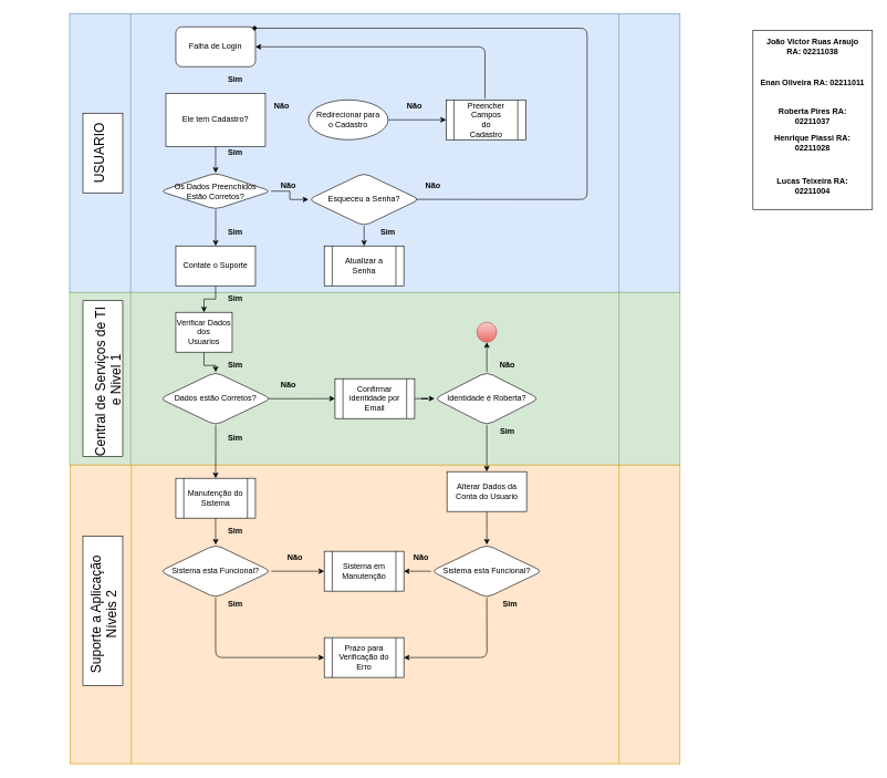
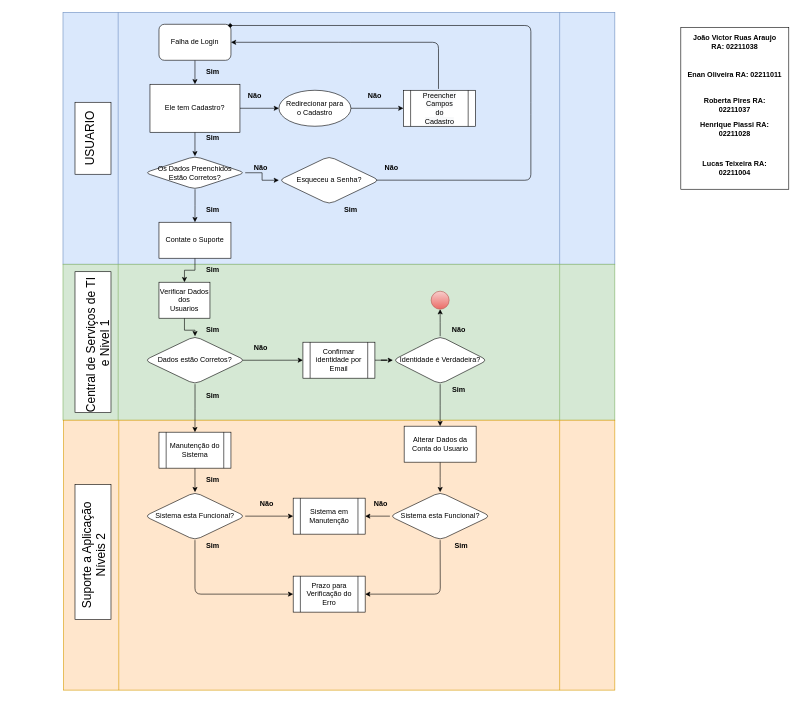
  <mxCell id="0" />
  <mxCell id="1" parent="0" />
  <mxCell id="2" value="" style="rounded=0;whiteSpace=wrap;html=1;" vertex="1" parent="1"><mxGeometry x="1134" y="45" width="180" height="270" as="geometry" /></mxCell>
  <mxCell id="3" value="" style="shape=process;whiteSpace=wrap;html=1;backgroundOutline=1;fillColor=#dae8fc;strokeColor=#6c8ebf;" parent="1" vertex="1"><mxGeometry width="920" height="420" as="geometry" x="104" y="20" /></mxCell>
  <mxCell id="4" value="" style="shape=process;whiteSpace=wrap;html=1;backgroundOutline=1;fillColor=#d5e8d4;strokeColor=#82b366;" parent="1" vertex="1"><mxGeometry y="440" width="920" height="260" as="geometry" x="104" /></mxCell>
  <mxCell id="5" value="" style="shape=process;whiteSpace=wrap;html=1;backgroundOutline=1;fillColor=#ffe6cc;strokeColor=#d79b00;" parent="1" vertex="1"><mxGeometry x="105" y="700" width="919" height="450" as="geometry" /></mxCell>
  <mxCell id="6" value="" style="rounded=0;whiteSpace=wrap;html=1;rotation=-90;" parent="1" vertex="1"><mxGeometry x="94" y="200" width="120" height="60" as="geometry" /></mxCell>
  <mxCell id="7" value="&lt;font style=&quot;font-size: 20px&quot;&gt;USUARIO&lt;/font&gt;" style="text;html=1;strokeColor=none;fillColor=none;align=center;verticalAlign=middle;whiteSpace=wrap;rounded=0;rotation=-90;" parent="1" vertex="1"><mxGeometry x="49" y="220" width="200" height="20" as="geometry" /></mxCell>
  <mxCell id="8" value="" style="rounded=0;whiteSpace=wrap;html=1;rotation=-90;" parent="1" vertex="1"><mxGeometry x="36.5" y="540" width="235" height="60" as="geometry" /></mxCell>
  <mxCell id="9" value="&lt;font style=&quot;font-size: 20px&quot;&gt;Central de Serviços de TI&lt;br&gt;&amp;nbsp;e Nivel 1&lt;br&gt;&lt;/font&gt;" style="text;html=1;strokeColor=none;fillColor=none;align=center;verticalAlign=middle;whiteSpace=wrap;rounded=0;rotation=-90;" parent="1" vertex="1"><mxGeometry x="41.5" y="550" width="240" height="50" as="geometry" /></mxCell>
  <mxCell id="10" value="" style="rounded=0;whiteSpace=wrap;html=1;rotation=-90;" parent="1" vertex="1"><mxGeometry x="41.5" y="890" width="225" height="60" as="geometry" /></mxCell>
  <mxCell id="11" value="&lt;font style=&quot;font-size: 20px&quot;&gt;Suporte a Aplicação&lt;br&gt;Níveis 2&lt;br&gt;&lt;/font&gt;" style="text;html=1;strokeColor=none;fillColor=none;align=center;verticalAlign=middle;whiteSpace=wrap;rounded=0;rotation=-90;" parent="1" vertex="1"><mxGeometry x="20" y="900" width="270" height="50" as="geometry" /></mxCell>
+ <mxCell id="12" value="" style="edgeStyle=orthogonalEdgeStyle;rounded=0;orthogonalLoop=1;jettySize=auto;html=1;" parent="1" source="13" target="16" edge="1"><mxGeometry relative="1" as="geometry" /></mxCell>
  <mxCell id="13" value="Falha de Login" style="rounded=1;whiteSpace=wrap;html=1;" parent="1" vertex="1"><mxGeometry x="264" y="40" width="120" height="60" as="geometry" /></mxCell>
+ <mxCell id="14" style="edgeStyle=orthogonalEdgeStyle;rounded=0;orthogonalLoop=1;jettySize=auto;html=1;" parent="1" source="16" target="18" edge="1"><mxGeometry relative="1" as="geometry" /></mxCell>
  <mxCell id="15" style="edgeStyle=orthogonalEdgeStyle;rounded=0;orthogonalLoop=1;jettySize=auto;html=1;entryX=0.5;entryY=0;entryDx=0;entryDy=0;" parent="1" source="16" target="23" edge="1"><mxGeometry relative="1" as="geometry"><mxPoint x="324" y="270" as="targetPoint" /></mxGeometry></mxCell>
  <mxCell id="16" value="Ele tem Cadastro?" style="whiteSpace=wrap;html=1;rounded=0;" parent="1" vertex="1"><mxGeometry x="249" y="140" width="150" height="80" as="geometry" /></mxCell>
  <mxCell id="17" value="" style="edgeStyle=orthogonalEdgeStyle;rounded=0;orthogonalLoop=1;jettySize=auto;html=1;entryX=0;entryY=0.5;entryDx=0;entryDy=0;" parent="1" source="18" target="33" edge="1"><mxGeometry relative="1" as="geometry"><mxPoint x="664" y="180" as="targetPoint" /></mxGeometry></mxCell>
  <mxCell id="18" value="Redirecionar para&lt;br&gt;o Cadastro" style="ellipse;whiteSpace=wrap;html=1;" parent="1" vertex="1"><mxGeometry x="464" y="150" width="120" height="60" as="geometry" /></mxCell>
  <mxCell id="19" value="&lt;b&gt;Não&lt;/b&gt;" style="text;html=1;strokeColor=none;fillColor=none;align=center;verticalAlign=middle;whiteSpace=wrap;rounded=0;" parent="1" vertex="1"><mxGeometry x="404" y="150" width="40" height="20" as="geometry" /></mxCell>
  <mxCell id="20" value="" style="endArrow=classic;html=1;entryX=1;entryY=0.5;entryDx=0;entryDy=0;exitX=0.55;exitY=-0.038;exitDx=0;exitDy=0;exitPerimeter=0;" parent="1" target="13" edge="1"><mxGeometry width="50" height="50" relative="1" as="geometry"><mxPoint x="730" y="147.72" as="sourcePoint" /><mxPoint x="784" y="80" as="targetPoint" /><Array as="points"><mxPoint x="730" y="70" /><mxPoint x="574" y="70" /></Array></mxGeometry></mxCell>
  <mxCell id="21" style="edgeStyle=orthogonalEdgeStyle;rounded=0;orthogonalLoop=1;jettySize=auto;html=1;" parent="1" source="23" target="25" edge="1"><mxGeometry relative="1" as="geometry" /></mxCell>
  <mxCell id="22" style="edgeStyle=orthogonalEdgeStyle;rounded=0;orthogonalLoop=1;jettySize=auto;html=1;" parent="1" source="23" target="32" edge="1"><mxGeometry relative="1" as="geometry" /></mxCell>
  <mxCell id="23" value="Os Dados Preenchidos&lt;br&gt;Estão Corretos?" style="rhombus;whiteSpace=wrap;html=1;rounded=1;" parent="1" vertex="1"><mxGeometry x="240.25" y="260" width="167.5" height="55" as="geometry" /></mxCell>
- <mxCell id="24" style="edgeStyle=orthogonalEdgeStyle;rounded=0;orthogonalLoop=1;jettySize=auto;html=1;entryX=0.5;entryY=0;entryDx=0;entryDy=0;" parent="1" source="25" target="34" edge="1"><mxGeometry relative="1" as="geometry"><mxPoint x="547.75" y="370" as="targetPoint" /></mxGeometry></mxCell>
  <mxCell id="25" value="Esqueceu a Senha?" style="rhombus;whiteSpace=wrap;html=1;rounded=1;" parent="1" vertex="1"><mxGeometry x="464" y="260" width="167.5" height="80" as="geometry" /></mxCell>
  <mxCell id="26" value="" style="endArrow=diamond;html=1;exitX=0.97;exitY=0.498;exitDx=0;exitDy=0;exitPerimeter=0;entryX=0.955;entryY=0.033;entryDx=0;entryDy=0;entryPerimeter=0;" parent="1" source="25" target="13" edge="1"><mxGeometry width="50" height="50" relative="1" as="geometry"><mxPoint x="654" y="330" as="sourcePoint" /><mxPoint x="704" y="280" as="targetPoint" /><Array as="points"><mxPoint x="884" y="300" /><mxPoint x="884" y="180" /><mxPoint x="884" y="42" /></Array></mxGeometry></mxCell>
  <mxCell id="27" value="&lt;b&gt;Não&lt;/b&gt;" style="text;html=1;strokeColor=none;fillColor=none;align=center;verticalAlign=middle;whiteSpace=wrap;rounded=0;shadow=0;" parent="1" vertex="1"><mxGeometry x="604" y="150" width="40" height="20" as="geometry" /></mxCell>
  <mxCell id="28" value="&lt;b&gt;Não&lt;/b&gt;" style="text;html=1;strokeColor=none;fillColor=none;align=center;verticalAlign=middle;whiteSpace=wrap;rounded=0;" parent="1" vertex="1"><mxGeometry x="414" y="270" width="40" height="20" as="geometry" /></mxCell>
  <mxCell id="29" value="&lt;b&gt;Não&lt;/b&gt;" style="text;html=1;strokeColor=none;fillColor=none;align=center;verticalAlign=middle;whiteSpace=wrap;rounded=0;" parent="1" vertex="1"><mxGeometry x="631.5" y="270" width="40" height="20" as="geometry" /></mxCell>
  <mxCell id="30" value="&lt;b&gt;Sim&lt;/b&gt;" style="text;html=1;strokeColor=none;fillColor=none;align=center;verticalAlign=middle;whiteSpace=wrap;rounded=0;" parent="1" vertex="1"><mxGeometry x="564" y="340" width="40" height="20" as="geometry" /></mxCell>
  <mxCell id="31" style="edgeStyle=orthogonalEdgeStyle;rounded=0;orthogonalLoop=1;jettySize=auto;html=1;entryX=0.5;entryY=0;entryDx=0;entryDy=0;" parent="1" source="32" target="36" edge="1"><mxGeometry relative="1" as="geometry"><mxPoint x="330.25" y="480" as="targetPoint" /></mxGeometry></mxCell>
  <mxCell id="32" value="Contate o Suporte" style="rounded=0;whiteSpace=wrap;html=1;shadow=0;" parent="1" vertex="1"><mxGeometry x="264" y="370" width="120" height="60" as="geometry" /></mxCell>
  <mxCell id="33" value="&#10;&#10;&lt;span style=&quot;color: rgb(0, 0, 0); font-family: helvetica; font-size: 12px; font-style: normal; font-weight: 400; letter-spacing: normal; text-align: center; text-indent: 0px; text-transform: none; word-spacing: 0px; background-color: rgb(248, 249, 250); display: inline; float: none;&quot;&gt;Preencher Campos&lt;/span&gt;&lt;br style=&quot;color: rgb(0, 0, 0); font-family: helvetica; font-size: 12px; font-style: normal; font-weight: 400; letter-spacing: normal; text-align: center; text-indent: 0px; text-transform: none; word-spacing: 0px; background-color: rgb(248, 249, 250);&quot;&gt;&lt;span style=&quot;color: rgb(0, 0, 0); font-family: helvetica; font-size: 12px; font-style: normal; font-weight: 400; letter-spacing: normal; text-align: center; text-indent: 0px; text-transform: none; word-spacing: 0px; background-color: rgb(248, 249, 250); display: inline; float: none;&quot;&gt;do&lt;/span&gt;&lt;br style=&quot;color: rgb(0, 0, 0); font-family: helvetica; font-size: 12px; font-style: normal; font-weight: 400; letter-spacing: normal; text-align: center; text-indent: 0px; text-transform: none; word-spacing: 0px; background-color: rgb(248, 249, 250);&quot;&gt;&lt;span style=&quot;color: rgb(0, 0, 0); font-family: helvetica; font-size: 12px; font-style: normal; font-weight: 400; letter-spacing: normal; text-align: center; text-indent: 0px; text-transform: none; word-spacing: 0px; background-color: rgb(248, 249, 250); display: inline; float: none;&quot;&gt;Cadastro&lt;/span&gt;&#10;&#10;" style="shape=process;whiteSpace=wrap;html=1;backgroundOutline=1;shadow=0;" parent="1" vertex="1"><mxGeometry x="671.5" y="150" width="120" height="60" as="geometry" /></mxCell>
- <mxCell id="34" value="Atualizar a Senha" style="shape=process;whiteSpace=wrap;html=1;backgroundOutline=1;shadow=0;" parent="1" vertex="1"><mxGeometry x="487.75" y="370" width="120" height="60" as="geometry" /></mxCell>
  <mxCell id="35" style="edgeStyle=orthogonalEdgeStyle;rounded=0;orthogonalLoop=1;jettySize=auto;html=1;" parent="1" source="36" target="38" edge="1"><mxGeometry relative="1" as="geometry" /></mxCell>
  <mxCell id="36" value="Verificar Dados dos&lt;br&gt;Usuarios" style="rounded=0;whiteSpace=wrap;html=1;shadow=0;" parent="1" vertex="1"><mxGeometry x="264" y="470" width="85" height="60" as="geometry" /></mxCell>
  <mxCell id="37" style="edgeStyle=orthogonalEdgeStyle;rounded=0;orthogonalLoop=1;jettySize=auto;html=1;" parent="1" source="38" target="58" edge="1"><mxGeometry relative="1" as="geometry" /></mxCell>
  <mxCell id="38" value="Dados estão Corretos?" style="rhombus;whiteSpace=wrap;html=1;rounded=1;" parent="1" vertex="1"><mxGeometry x="240.25" y="560" width="167.5" height="80" as="geometry" /></mxCell>
  <mxCell id="39" value="&lt;b&gt;Não&lt;/b&gt;" style="text;html=1;strokeColor=none;fillColor=none;align=center;verticalAlign=middle;whiteSpace=wrap;rounded=0;" parent="1" vertex="1"><mxGeometry x="414" y="570" width="40" height="20" as="geometry" /></mxCell>
  <mxCell id="40" value="&lt;b&gt;Sim&lt;/b&gt;" style="text;html=1;strokeColor=none;fillColor=none;align=center;verticalAlign=middle;whiteSpace=wrap;rounded=0;" parent="1" vertex="1"><mxGeometry x="334" y="220" width="40" height="20" as="geometry" /></mxCell>
  <mxCell id="41" value="&lt;b&gt;Sim&lt;/b&gt;" style="text;html=1;strokeColor=none;fillColor=none;align=center;verticalAlign=middle;whiteSpace=wrap;rounded=0;" parent="1" vertex="1"><mxGeometry x="334" y="110" width="40" height="20" as="geometry" /></mxCell>
  <mxCell id="42" value="&lt;b&gt;Sim&lt;/b&gt;" style="text;html=1;strokeColor=none;fillColor=none;align=center;verticalAlign=middle;whiteSpace=wrap;rounded=0;" parent="1" vertex="1"><mxGeometry x="334" y="340" width="40" height="20" as="geometry" /></mxCell>
  <mxCell id="43" value="&lt;b&gt;Sim&lt;/b&gt;" style="text;html=1;strokeColor=none;fillColor=none;align=center;verticalAlign=middle;whiteSpace=wrap;rounded=0;" parent="1" vertex="1"><mxGeometry x="334" y="440" width="40" height="20" as="geometry" /></mxCell>
  <mxCell id="44" value="&lt;b&gt;Sim&lt;/b&gt;" style="text;html=1;strokeColor=none;fillColor=none;align=center;verticalAlign=middle;whiteSpace=wrap;rounded=0;" parent="1" vertex="1"><mxGeometry x="334" y="540" width="40" height="20" as="geometry" /></mxCell>
  <mxCell id="45" value="" style="endArrow=classic;html=1;exitX=0.975;exitY=0.501;exitDx=0;exitDy=0;exitPerimeter=0;entryX=0;entryY=0.5;entryDx=0;entryDy=0;" parent="1" source="38" target="47" edge="1"><mxGeometry width="50" height="50" relative="1" as="geometry"><mxPoint x="414" y="680" as="sourcePoint" /><mxPoint x="464" y="600" as="targetPoint" /></mxGeometry></mxCell>
  <mxCell id="46" style="edgeStyle=orthogonalEdgeStyle;rounded=0;orthogonalLoop=1;jettySize=auto;html=1;entryX=0;entryY=0.5;entryDx=0;entryDy=0;" parent="1" source="47" target="50" edge="1"><mxGeometry relative="1" as="geometry" /></mxCell>
  <mxCell id="47" value="Confirmar identidade por Email" style="shape=process;whiteSpace=wrap;html=1;backgroundOutline=1;shadow=0;" parent="1" vertex="1"><mxGeometry x="504" y="570" width="120" height="60" as="geometry" /></mxCell>
  <mxCell id="48" style="edgeStyle=orthogonalEdgeStyle;rounded=0;orthogonalLoop=1;jettySize=auto;html=1;entryX=0.5;entryY=1;entryDx=0;entryDy=0;" parent="1" source="50" target="52" edge="1"><mxGeometry relative="1" as="geometry"><mxPoint x="732.75" y="520" as="targetPoint" /></mxGeometry></mxCell>
  <mxCell id="49" style="edgeStyle=orthogonalEdgeStyle;rounded=0;orthogonalLoop=1;jettySize=auto;html=1;entryX=0.5;entryY=0;entryDx=0;entryDy=0;" parent="1" source="50" target="55" edge="1"><mxGeometry relative="1" as="geometry" /></mxCell>
- <mxCell id="50" value="Identidade é Roberta?" style="rhombus;whiteSpace=wrap;html=1;rounded=1;" parent="1" vertex="1"><mxGeometry x="654" y="560" width="157.5" height="80" as="geometry" /></mxCell>
+ <mxCell id="50" value="Identidade é Verdadeira?" style="rhombus;whiteSpace=wrap;html=1;rounded=1;" parent="1" vertex="1"><mxGeometry x="654" y="560" width="157.5" height="80" as="geometry" /></mxCell>
  <mxCell id="51" value="&lt;b&gt;Não&lt;/b&gt;" style="text;html=1;strokeColor=none;fillColor=none;align=center;verticalAlign=middle;whiteSpace=wrap;rounded=0;" parent="1" vertex="1"><mxGeometry x="744" y="540" width="40" height="20" as="geometry" /></mxCell>
  <mxCell id="52" value="" style="ellipse;whiteSpace=wrap;html=1;aspect=fixed;shadow=0;fillColor=#f8cecc;strokeColor=#b85450;gradientColor=#ea6b66;" parent="1" vertex="1"><mxGeometry x="717.75" y="485" width="30" height="30" as="geometry" /></mxCell>
  <mxCell id="53" value="&lt;b&gt;Sim&lt;/b&gt;" style="text;html=1;strokeColor=none;fillColor=none;align=center;verticalAlign=middle;whiteSpace=wrap;rounded=0;" parent="1" vertex="1"><mxGeometry x="744" y="640" width="40" height="20" as="geometry" /></mxCell>
  <mxCell id="54" style="edgeStyle=orthogonalEdgeStyle;rounded=0;orthogonalLoop=1;jettySize=auto;html=1;" parent="1" source="55" target="65" edge="1"><mxGeometry relative="1" as="geometry" /></mxCell>
  <mxCell id="55" value="Alterar Dados da Conta do Usuario" style="rounded=0;whiteSpace=wrap;html=1;shadow=0;" parent="1" vertex="1"><mxGeometry x="672.75" y="710" width="120" height="60" as="geometry" /></mxCell>
  <mxCell id="56" value="&lt;b&gt;Sim&lt;/b&gt;" style="text;html=1;strokeColor=none;fillColor=none;align=center;verticalAlign=middle;whiteSpace=wrap;rounded=0;" parent="1" vertex="1"><mxGeometry x="334" y="650" width="40" height="20" as="geometry" /></mxCell>
  <mxCell id="57" style="edgeStyle=orthogonalEdgeStyle;rounded=0;orthogonalLoop=1;jettySize=auto;html=1;" parent="1" source="58" target="60" edge="1"><mxGeometry relative="1" as="geometry" /></mxCell>
  <mxCell id="58" value="Manutenção do Sistema" style="shape=process;whiteSpace=wrap;html=1;backgroundOutline=1;shadow=0;" parent="1" vertex="1"><mxGeometry x="264" y="720" width="120" height="60" as="geometry" /></mxCell>
  <mxCell id="59" style="edgeStyle=orthogonalEdgeStyle;rounded=0;orthogonalLoop=1;jettySize=auto;html=1;entryX=0;entryY=0.5;entryDx=0;entryDy=0;" parent="1" source="60" target="62" edge="1"><mxGeometry relative="1" as="geometry"><mxPoint x="444" y="860" as="targetPoint" /></mxGeometry></mxCell>
  <mxCell id="60" value="Sistema esta Funcional?" style="rhombus;whiteSpace=wrap;html=1;rounded=1;" parent="1" vertex="1"><mxGeometry x="240.25" y="820" width="167.5" height="80" as="geometry" /></mxCell>
  <mxCell id="61" value="&lt;b&gt;Não&lt;/b&gt;" style="text;html=1;strokeColor=none;fillColor=none;align=center;verticalAlign=middle;whiteSpace=wrap;rounded=0;" parent="1" vertex="1"><mxGeometry x="424" y="830" width="40" height="20" as="geometry" /></mxCell>
  <mxCell id="62" value="Sistema em&lt;br&gt;Manutenção" style="shape=process;whiteSpace=wrap;html=1;backgroundOutline=1;shadow=0;" parent="1" vertex="1"><mxGeometry x="487.75" y="830" width="120" height="60" as="geometry" /></mxCell>
  <mxCell id="63" value="&lt;b&gt;Sim&lt;/b&gt;" style="text;html=1;strokeColor=none;fillColor=none;align=center;verticalAlign=middle;whiteSpace=wrap;rounded=0;" parent="1" vertex="1"><mxGeometry x="334" y="790" width="40" height="20" as="geometry" /></mxCell>
  <mxCell id="64" value="" style="edgeStyle=orthogonalEdgeStyle;rounded=0;orthogonalLoop=1;jettySize=auto;html=1;" parent="1" source="65" target="62" edge="1"><mxGeometry relative="1" as="geometry"><Array as="points"><mxPoint x="574" y="860" /><mxPoint x="574" y="860" /></Array></mxGeometry></mxCell>
  <mxCell id="65" value="Sistema esta Funcional?" style="rhombus;whiteSpace=wrap;html=1;rounded=1;" parent="1" vertex="1"><mxGeometry x="649" y="820" width="167.5" height="80" as="geometry" /></mxCell>
  <mxCell id="66" value="&lt;b&gt;Não&lt;/b&gt;" style="text;html=1;strokeColor=none;fillColor=none;align=center;verticalAlign=middle;whiteSpace=wrap;rounded=0;" parent="1" vertex="1"><mxGeometry x="614" y="830" width="40" height="20" as="geometry" /></mxCell>
  <mxCell id="67" value="Prazo para Verificação do Erro" style="shape=process;whiteSpace=wrap;html=1;backgroundOutline=1;shadow=0;" parent="1" vertex="1"><mxGeometry x="487.75" y="960" width="120" height="60" as="geometry" /></mxCell>
  <mxCell id="68" value="" style="endArrow=classic;html=1;exitX=0.5;exitY=1;exitDx=0;exitDy=0;entryX=1;entryY=0.5;entryDx=0;entryDy=0;" parent="1" source="65" target="67" edge="1"><mxGeometry width="50" height="50" relative="1" as="geometry"><mxPoint x="714" y="1000" as="sourcePoint" /><mxPoint x="764" y="950" as="targetPoint" /><Array as="points"><mxPoint x="733" y="990" /></Array></mxGeometry></mxCell>
  <mxCell id="69" value="" style="endArrow=classic;html=1;exitX=0.5;exitY=1;exitDx=0;exitDy=0;entryX=0;entryY=0.5;entryDx=0;entryDy=0;" parent="1" source="60" target="67" edge="1"><mxGeometry width="50" height="50" relative="1" as="geometry"><mxPoint x="344" y="1000" as="sourcePoint" /><mxPoint x="394" y="950" as="targetPoint" /><Array as="points"><mxPoint x="324" y="990" /></Array></mxGeometry></mxCell>
  <mxCell id="70" value="&lt;b&gt;Sim&lt;/b&gt;" style="text;html=1;strokeColor=none;fillColor=none;align=center;verticalAlign=middle;whiteSpace=wrap;rounded=0;" parent="1" vertex="1"><mxGeometry x="334" y="900" width="40" height="20" as="geometry" /></mxCell>
  <mxCell id="71" value="&lt;b&gt;Sim&lt;/b&gt;" style="text;html=1;strokeColor=none;fillColor=none;align=center;verticalAlign=middle;whiteSpace=wrap;rounded=0;" parent="1" vertex="1"><mxGeometry x="747.75" y="900" width="40" height="20" as="geometry" /></mxCell>
  <mxCell id="72" value="&lt;b&gt;João Victor Ruas Araujo RA: 02211038&lt;/b&gt;" style="text;html=1;strokeColor=none;fillColor=none;align=center;verticalAlign=middle;whiteSpace=wrap;rounded=0;shadow=0;" vertex="1" parent="1"><mxGeometry x="1144" y="55" width="160" height="30" as="geometry" /></mxCell>
  <mxCell id="73" value="&lt;b&gt;Enan Oliveira RA: 02211011&lt;/b&gt;" style="text;html=1;strokeColor=none;fillColor=none;align=center;verticalAlign=middle;whiteSpace=wrap;rounded=0;shadow=0;" vertex="1" parent="1"><mxGeometry x="1144" y="110" width="160" height="30" as="geometry" /></mxCell>
  <mxCell id="74" value="&lt;b&gt;Roberta Pires RA: 02211037&lt;/b&gt;" style="text;html=1;strokeColor=none;fillColor=none;align=center;verticalAlign=middle;whiteSpace=wrap;rounded=0;shadow=0;" vertex="1" parent="1"><mxGeometry x="1144" y="160" width="160" height="30" as="geometry" /></mxCell>
  <mxCell id="75" value="&lt;b&gt;Henrique Piassi RA: 02211028&lt;/b&gt;" style="text;html=1;strokeColor=none;fillColor=none;align=center;verticalAlign=middle;whiteSpace=wrap;rounded=0;shadow=0;" vertex="1" parent="1"><mxGeometry x="1144" y="200" width="160" height="30" as="geometry" /></mxCell>
  <mxCell id="76" value="&lt;b&gt;Lucas Teixeira RA: 02211004&lt;/b&gt;" style="text;html=1;strokeColor=none;fillColor=none;align=center;verticalAlign=middle;whiteSpace=wrap;rounded=0;shadow=0;" vertex="1" parent="1"><mxGeometry x="1144" y="265" width="160" height="30" as="geometry" /></mxCell>
